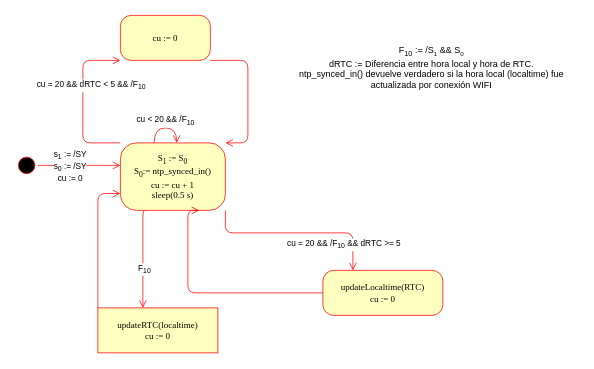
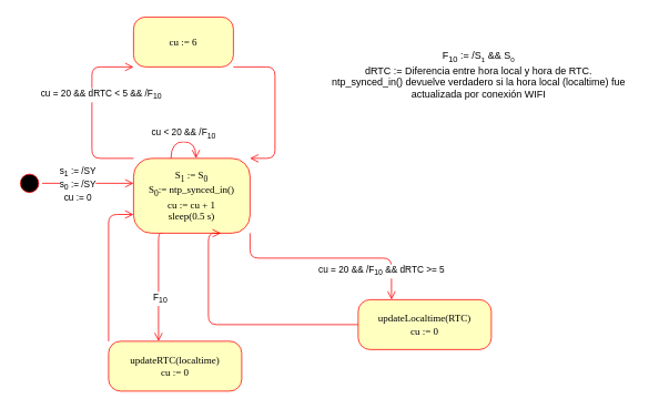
  <mxCell id="0" />
  <mxCell id="1" parent="0" />
  <mxCell id="2" style="edgeStyle=elbowEdgeStyle;html=1;labelBackgroundColor=none;endArrow=open;endSize=8;strokeColor=#ff0000;fontFamily=Verdana;fontSize=12;align=left;exitX=0.25;exitY=1;exitDx=0;exitDy=0;" parent="1" source="4" target="8" edge="1"><mxGeometry relative="1" as="geometry"><Array as="points"><mxPoint x="190" y="330" /></Array></mxGeometry></mxCell>
  <mxCell id="3" value="F&lt;sub&gt;10&lt;/sub&gt;" style="edgeLabel;html=1;align=center;verticalAlign=middle;resizable=0;points=[];" parent="2" vertex="1" connectable="0"><mxGeometry x="0.155" y="1" relative="1" as="geometry"><mxPoint y="5" as="offset" /></mxGeometry></mxCell>
  <mxCell id="4" value="&lt;div&gt;S&lt;sub&gt;1&lt;/sub&gt; := S&lt;sub&gt;0&lt;/sub&gt;&lt;/div&gt;S&lt;sub&gt;0&lt;/sub&gt;:= ntp_synced_in()&lt;div&gt;cu := cu + 1&lt;/div&gt;&lt;div&gt;sleep(0.5 s)&lt;/div&gt;" style="rounded=1;whiteSpace=wrap;html=1;arcSize=24;fillColor=#ffffc0;strokeColor=#ff0000;shadow=0;comic=0;labelBackgroundColor=none;fontFamily=Verdana;fontSize=12;fontColor=#000000;align=center;" parent="1" vertex="1"><mxGeometry x="160" y="190" width="140" height="90" as="geometry" /></mxCell>
  <mxCell id="5" style="edgeStyle=elbowEdgeStyle;html=1;labelBackgroundColor=none;endArrow=open;endSize=8;strokeColor=#ff0000;fontFamily=Verdana;fontSize=12;align=left;" parent="1" edge="1"><mxGeometry relative="1" as="geometry"><mxPoint x="50" y="220" as="sourcePoint" /><mxPoint x="160" y="220" as="targetPoint" /></mxGeometry></mxCell>
  <mxCell id="6" value="s&lt;sub&gt;1&lt;/sub&gt; := /SY&lt;div&gt;s&lt;sub&gt;0&lt;/sub&gt; := /SY&lt;/div&gt;&lt;div&gt;cu := 0&lt;/div&gt;" style="edgeLabel;html=1;align=center;verticalAlign=middle;resizable=0;points=[];" parent="5" vertex="1" connectable="0"><mxGeometry x="-0.245" relative="1" as="geometry"><mxPoint as="offset" /></mxGeometry></mxCell>
  <mxCell id="7" value="" style="ellipse;html=1;shape=startState;fillColor=#000000;strokeColor=#ff0000;rounded=1;shadow=0;comic=0;labelBackgroundColor=none;fontFamily=Verdana;fontSize=12;fontColor=#000000;align=center;direction=south;" parent="1" vertex="1"><mxGeometry x="20" y="205" width="30" height="30" as="geometry" /></mxCell>
- <mxCell id="8" value="updateRTC(localtime)&lt;div&gt;cu := 0&lt;/div&gt;" style="whiteSpace=wrap;html=1;arcSize=24;fillColor=#ffffc0;strokeColor=#ff0000;shadow=0;comic=0;labelBackgroundColor=none;fontFamily=Verdana;fontSize=12;fontColor=#000000;align=center;rounded=0;" parent="1" vertex="1"><mxGeometry x="130" y="410" width="160" height="60" as="geometry" /></mxCell>
- <mxCell id="9" value="cu := 0" style="rounded=1;whiteSpace=wrap;html=1;arcSize=24;fillColor=#ffffc0;strokeColor=#ff0000;shadow=0;comic=0;labelBackgroundColor=none;fontFamily=Verdana;fontSize=12;fontColor=#000000;align=center;" parent="1" vertex="1"><mxGeometry x="160" y="20" width="120" height="60" as="geometry" /></mxCell>
+ <mxCell id="8" value="updateRTC(localtime)&lt;div&gt;cu := 0&lt;/div&gt;" style="rounded=1;whiteSpace=wrap;html=1;arcSize=24;fillColor=#ffffc0;strokeColor=#ff0000;shadow=0;comic=0;labelBackgroundColor=none;fontFamily=Verdana;fontSize=12;fontColor=#000000;align=center;" parent="1" vertex="1"><mxGeometry x="130" y="410" width="160" height="60" as="geometry" /></mxCell>
+ <mxCell id="9" value="cu := 6" style="rounded=1;whiteSpace=wrap;html=1;arcSize=24;fillColor=#ffffc0;strokeColor=#ff0000;shadow=0;comic=0;labelBackgroundColor=none;fontFamily=Verdana;fontSize=12;fontColor=#000000;align=center;" parent="1" vertex="1"><mxGeometry x="160" y="20" width="120" height="60" as="geometry" /></mxCell>
  <mxCell id="10" style="edgeStyle=orthogonalEdgeStyle;html=1;labelBackgroundColor=none;endArrow=open;endSize=8;strokeColor=#ff0000;fontFamily=Verdana;fontSize=12;align=left;exitX=0.5;exitY=0;exitDx=0;exitDy=0;curved=1;" parent="1" edge="1"><mxGeometry relative="1" as="geometry"><mxPoint x="205" y="190" as="sourcePoint" /><mxPoint x="235" y="190" as="targetPoint" /><Array as="points"><mxPoint x="205" y="170" /><mxPoint x="235" y="170" /></Array></mxGeometry></mxCell>
  <mxCell id="11" value="cu &amp;lt; 20 &amp;amp;&amp;amp;&amp;nbsp;/F&lt;sub&gt;10&lt;/sub&gt;" style="edgeLabel;html=1;align=center;verticalAlign=middle;resizable=0;points=[];" parent="10" vertex="1" connectable="0"><mxGeometry x="-0.026" y="-2" relative="1" as="geometry"><mxPoint y="-12" as="offset" /></mxGeometry></mxCell>
  <mxCell id="12" style="edgeStyle=elbowEdgeStyle;html=1;labelBackgroundColor=none;endArrow=open;endSize=8;strokeColor=#ff0000;fontFamily=Verdana;fontSize=12;align=left;exitX=0;exitY=0;exitDx=0;exitDy=0;entryX=0;entryY=1;entryDx=0;entryDy=0;" parent="1" source="4" target="9" edge="1"><mxGeometry relative="1" as="geometry"><mxPoint x="350" y="145" as="sourcePoint" /><mxPoint x="430" y="305" as="targetPoint" /><Array as="points"><mxPoint x="110" y="140" /></Array></mxGeometry></mxCell>
  <mxCell id="13" value="cu = 20 &amp;amp;&amp;amp; dRTC &amp;lt; 5 &amp;amp;&amp;amp; /F&lt;sub&gt;10&lt;/sub&gt;" style="edgeLabel;html=1;align=center;verticalAlign=middle;resizable=0;points=[];" parent="12" vertex="1" connectable="0"><mxGeometry x="0.155" y="1" relative="1" as="geometry"><mxPoint x="11" y="-6" as="offset" /></mxGeometry></mxCell>
  <mxCell id="14" style="edgeStyle=elbowEdgeStyle;html=1;labelBackgroundColor=none;endArrow=open;endSize=8;strokeColor=#ff0000;fontFamily=Verdana;fontSize=12;align=left;exitX=1;exitY=1;exitDx=0;exitDy=0;entryX=1;entryY=0;entryDx=0;entryDy=0;" parent="1" source="9" target="4" edge="1"><mxGeometry relative="1" as="geometry"><mxPoint x="420" y="150" as="sourcePoint" /><mxPoint x="420" y="40" as="targetPoint" /><Array as="points"><mxPoint x="330" y="150" /></Array></mxGeometry></mxCell>
  <mxCell id="15" style="edgeStyle=elbowEdgeStyle;html=1;labelBackgroundColor=none;endArrow=open;endSize=8;strokeColor=#ff0000;fontFamily=Verdana;fontSize=12;align=left;exitX=0;exitY=0;exitDx=0;exitDy=0;entryX=0;entryY=0.75;entryDx=0;entryDy=0;" parent="1" source="8" target="4" edge="1"><mxGeometry relative="1" as="geometry"><mxPoint x="290" y="90" as="sourcePoint" /><mxPoint x="290" y="200" as="targetPoint" /><Array as="points"><mxPoint x="130" y="260" /></Array></mxGeometry></mxCell>
  <mxCell id="16" value="updateLocaltime(RTC)&lt;div&gt;cu := 0&lt;/div&gt;" style="rounded=1;whiteSpace=wrap;html=1;arcSize=24;fillColor=#ffffc0;strokeColor=#ff0000;shadow=0;comic=0;labelBackgroundColor=none;fontFamily=Verdana;fontSize=12;fontColor=#000000;align=center;" parent="1" vertex="1"><mxGeometry x="430" y="360" width="160" height="60" as="geometry" /></mxCell>
  <mxCell id="17" style="edgeStyle=elbowEdgeStyle;html=1;labelBackgroundColor=none;endArrow=open;endSize=8;strokeColor=#ff0000;fontFamily=Verdana;fontSize=12;align=left;exitX=1;exitY=1;exitDx=0;exitDy=0;entryX=0.25;entryY=0;entryDx=0;entryDy=0;elbow=vertical;" parent="1" source="4" target="16" edge="1"><mxGeometry relative="1" as="geometry"><mxPoint x="280" y="290" as="sourcePoint" /><mxPoint x="280" y="400" as="targetPoint" /><Array as="points"><mxPoint x="380" y="310" /></Array></mxGeometry></mxCell>
  <mxCell id="18" value="cu = 20 &amp;amp;&amp;amp; /F&lt;sub&gt;10&lt;/sub&gt;&amp;nbsp;&amp;amp;&amp;amp; dRTC &amp;gt;= 5" style="edgeLabel;html=1;align=center;verticalAlign=middle;resizable=0;points=[];" parent="17" vertex="1" connectable="0"><mxGeometry x="-0.182" y="3" relative="1" as="geometry"><mxPoint x="85" y="18" as="offset" /></mxGeometry></mxCell>
  <mxCell id="19" style="edgeStyle=elbowEdgeStyle;html=1;labelBackgroundColor=none;endArrow=open;endSize=8;strokeColor=#ff0000;fontFamily=Verdana;fontSize=12;align=left;exitX=0;exitY=0.5;exitDx=0;exitDy=0;entryX=0.75;entryY=1;entryDx=0;entryDy=0;" parent="1" source="16" target="4" edge="1"><mxGeometry relative="1" as="geometry"><mxPoint x="290" y="370" as="sourcePoint" /><mxPoint x="290" y="260" as="targetPoint" /><Array as="points"><mxPoint x="250" y="340" /></Array></mxGeometry></mxCell>
  <mxCell id="20" value="F&lt;sub&gt;10&lt;/sub&gt;&amp;nbsp;:= /S&lt;span style=&quot;font-size: 10px;&quot;&gt;&lt;sub&gt;1&lt;/sub&gt;&lt;/span&gt;&amp;nbsp;&amp;amp;&amp;amp; S&lt;span style=&quot;font-size: 10px;&quot;&gt;&lt;sub&gt;0&lt;/sub&gt;&lt;/span&gt;&lt;div&gt;dRTC := Diferencia entre hora local y hora de RTC.&lt;/div&gt;&lt;div&gt;ntp_synced_in() devuelve verdadero si la hora local (localtime) fue actualizada por conexión WIFI&lt;/div&gt;" style="text;html=1;align=center;verticalAlign=middle;whiteSpace=wrap;rounded=0;" vertex="1" parent="1"><mxGeometry x="380" y="40" width="390" height="100" as="geometry" /></mxCell>
